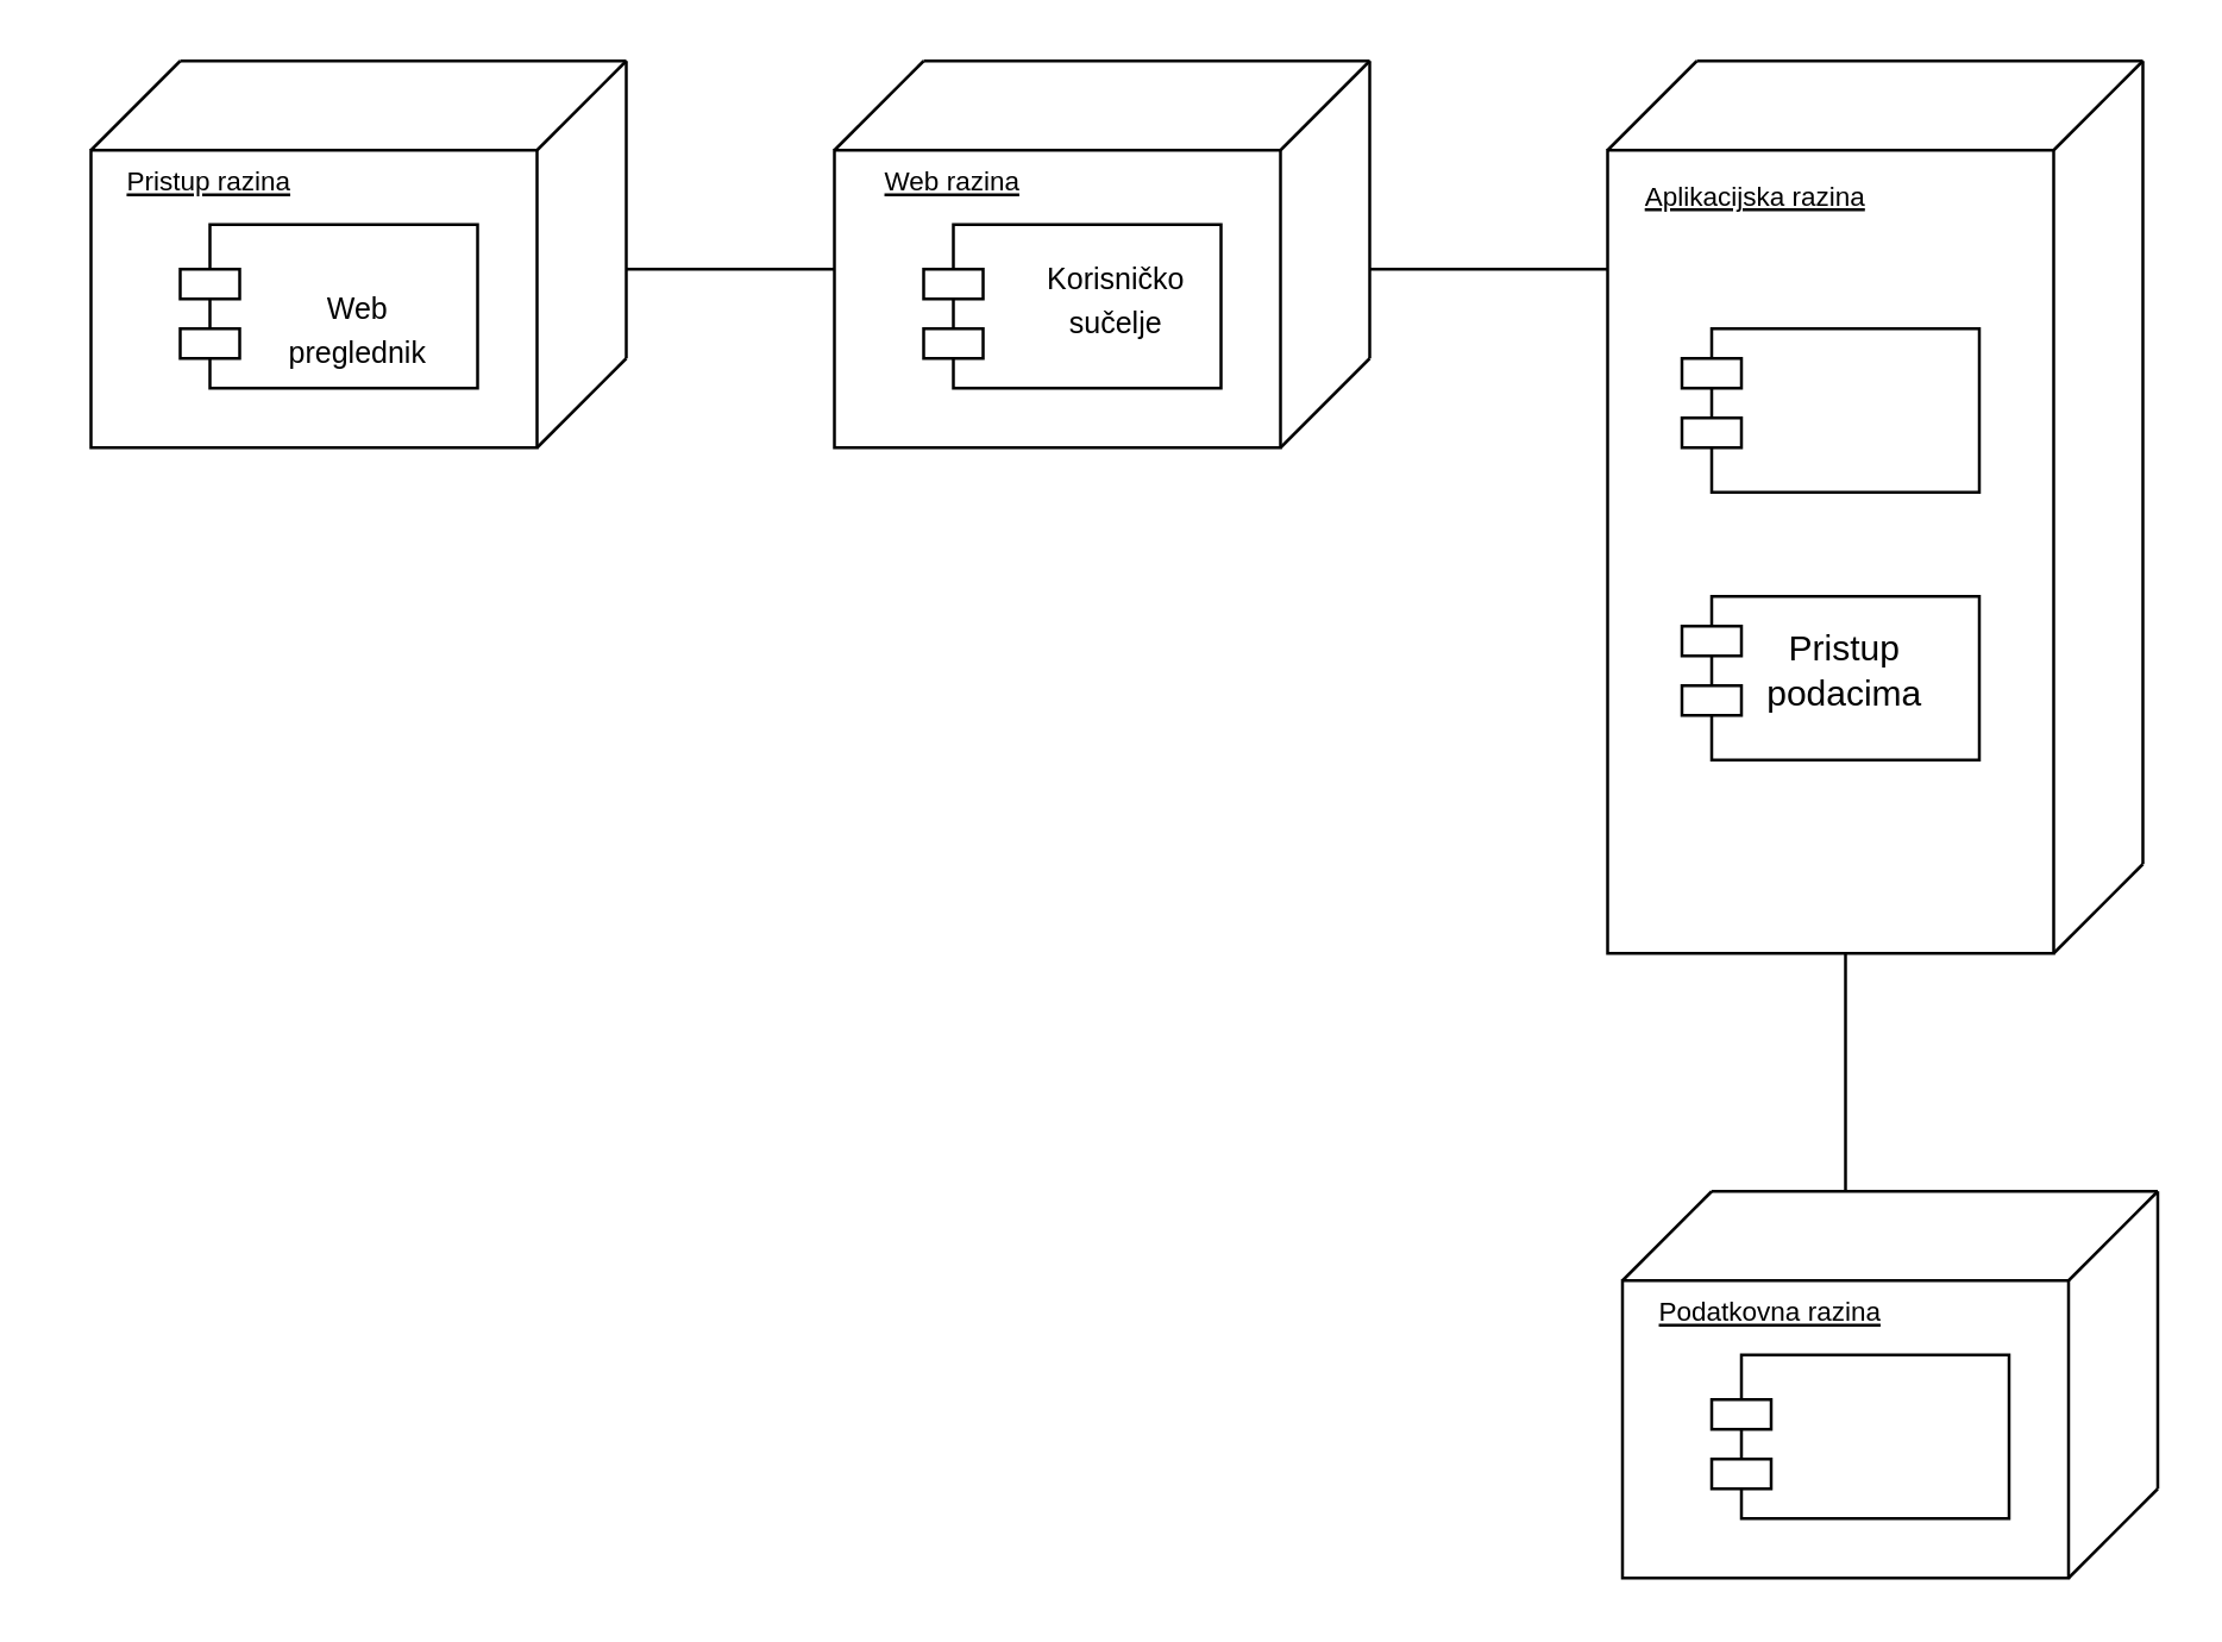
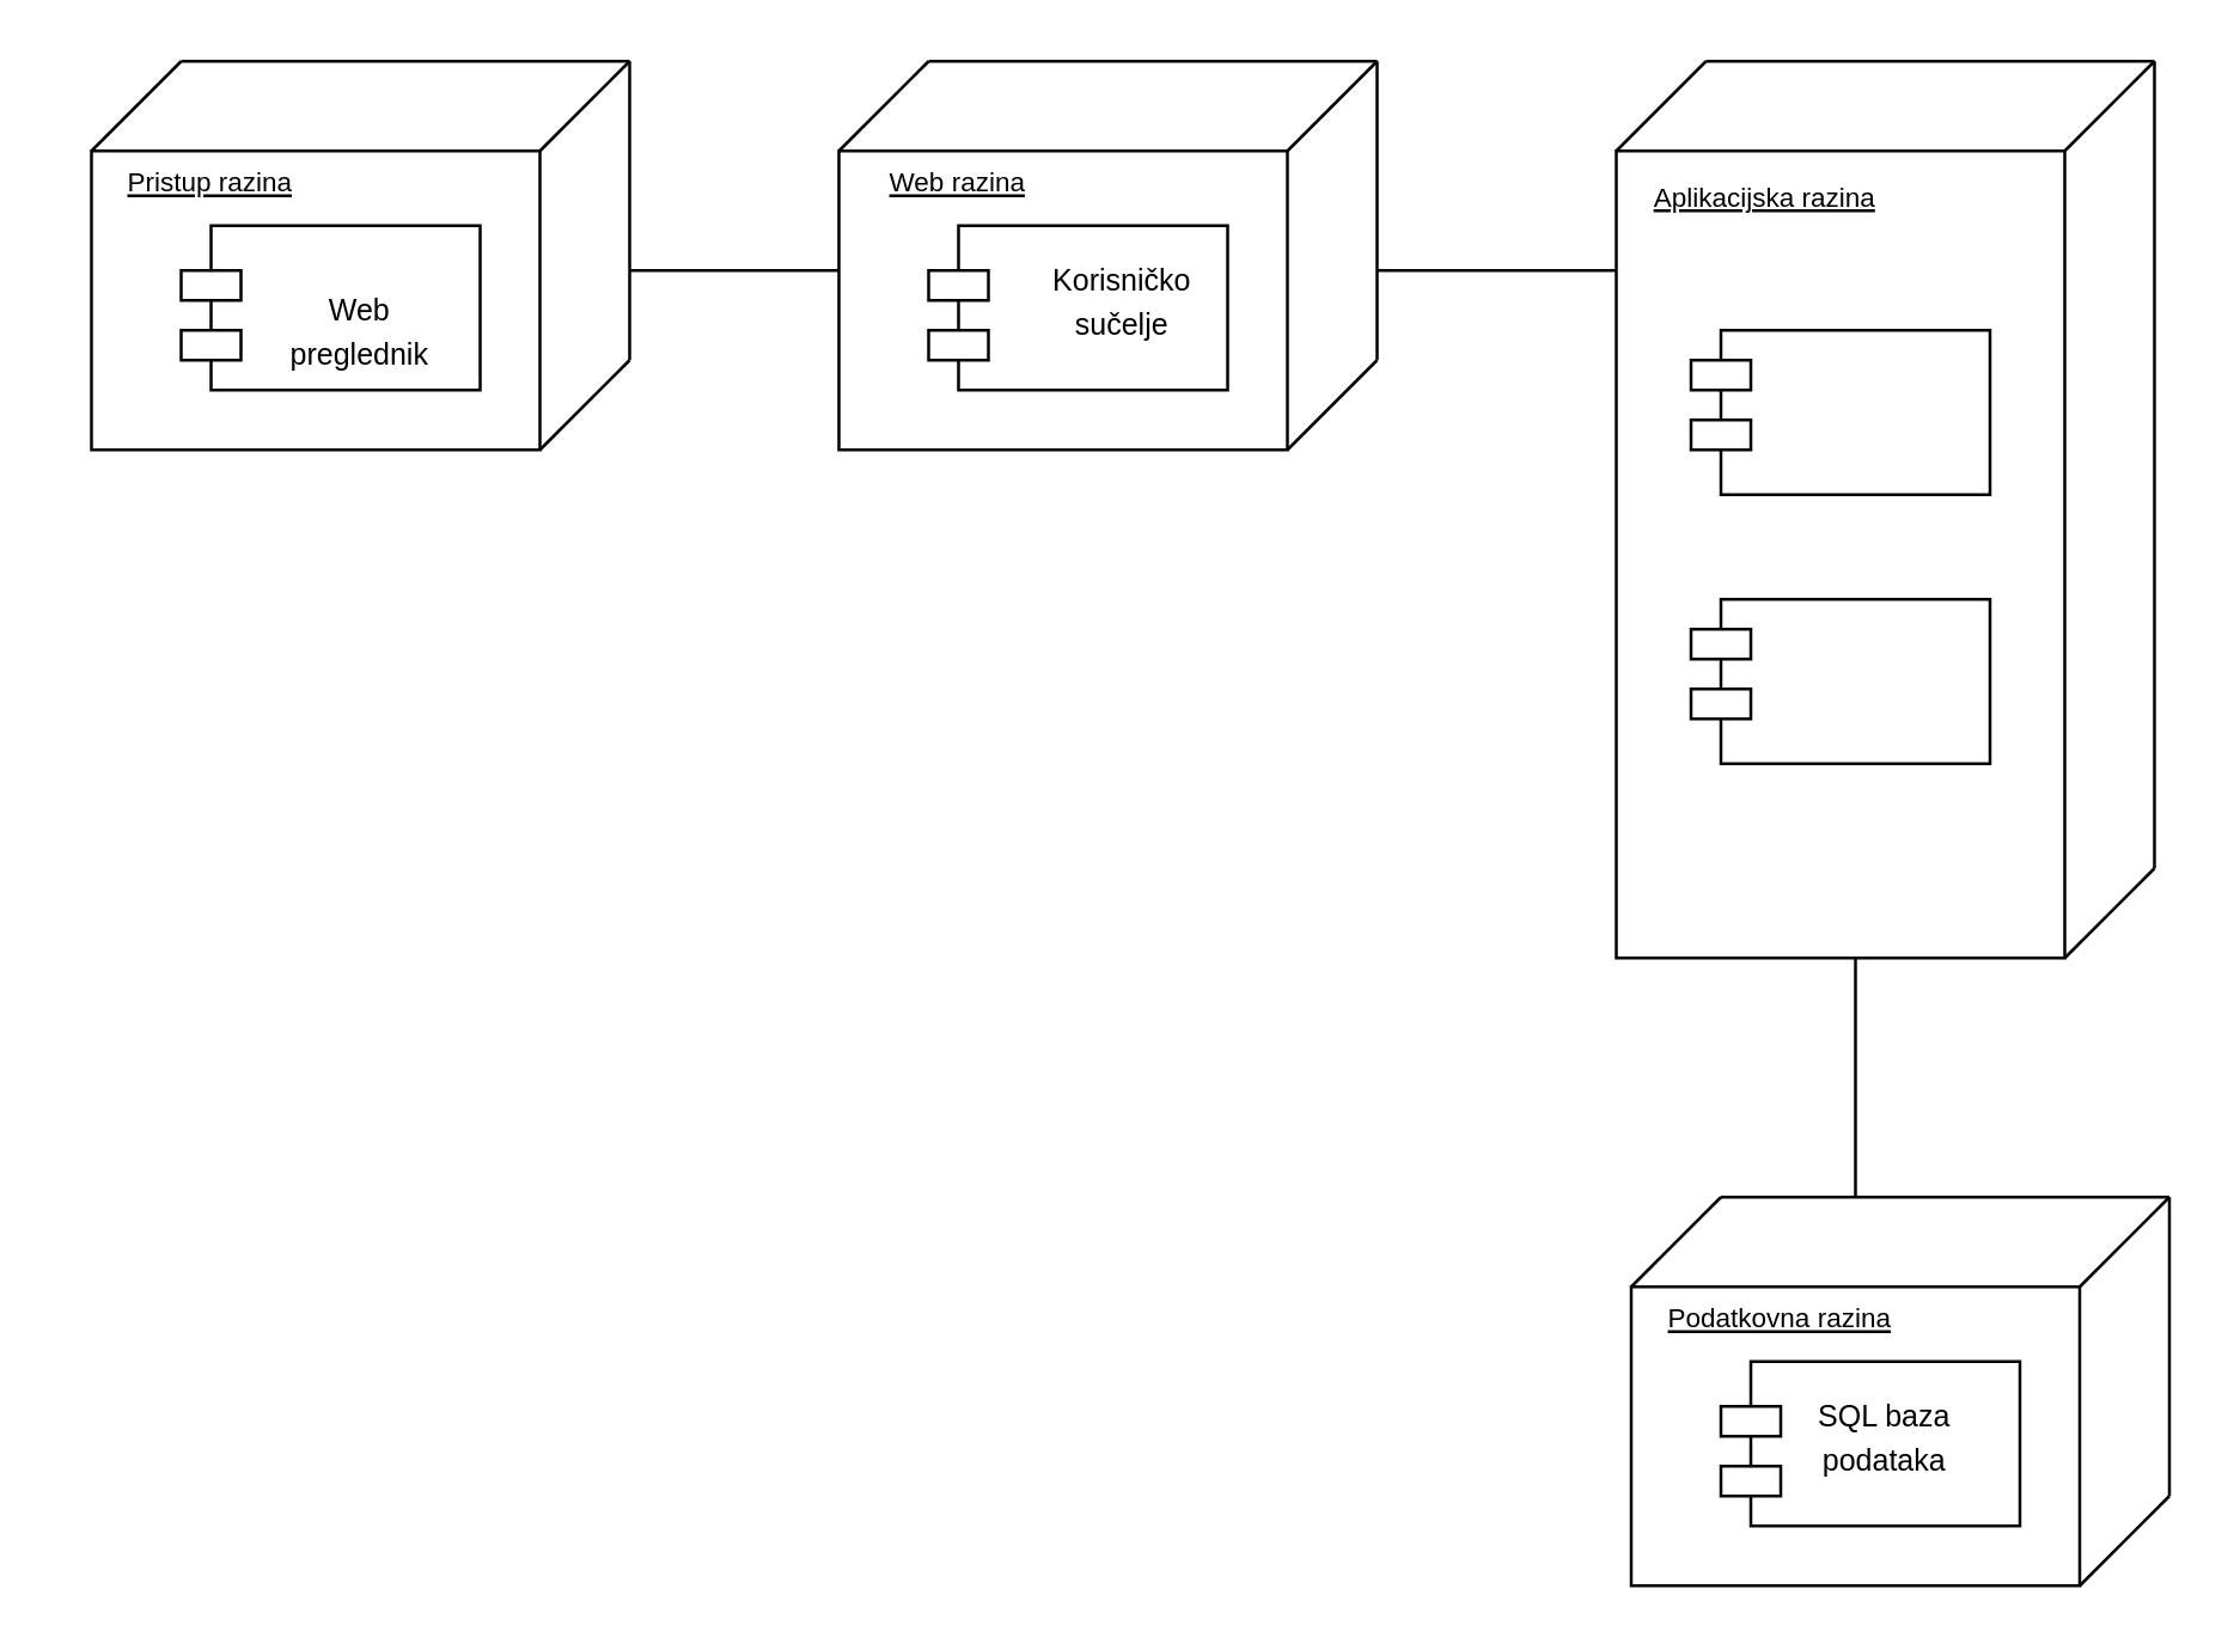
  <mxCell id="0" />
  <mxCell id="1" parent="0" />
  <mxCell id="2" value="" style="group" vertex="1" connectable="0" parent="1"><mxGeometry x="20" y="20" width="190" height="130" as="geometry" /></mxCell>
  <mxCell id="3" value="" style="rounded=0;whiteSpace=wrap;html=1;container=0;" vertex="1" parent="2"><mxGeometry x="10" y="30" width="150" height="100" as="geometry" /></mxCell>
  <mxCell id="4" value="" style="endArrow=none;html=1;rounded=0;" edge="1" parent="2"><mxGeometry width="50" height="50" relative="1" as="geometry"><mxPoint x="10" y="30" as="sourcePoint" /><mxPoint x="40" as="targetPoint" /></mxGeometry></mxCell>
  <mxCell id="5" value="" style="endArrow=none;html=1;rounded=0;" edge="1" parent="2"><mxGeometry width="50" height="50" relative="1" as="geometry"><mxPoint x="160" y="30" as="sourcePoint" /><mxPoint x="190" as="targetPoint" /></mxGeometry></mxCell>
  <mxCell id="6" value="" style="endArrow=none;html=1;rounded=0;" edge="1" parent="2"><mxGeometry width="50" height="50" relative="1" as="geometry"><mxPoint x="190" y="100" as="sourcePoint" /><mxPoint x="190" as="targetPoint" /></mxGeometry></mxCell>
  <mxCell id="7" value="" style="endArrow=none;html=1;rounded=0;" edge="1" parent="2"><mxGeometry width="50" height="50" relative="1" as="geometry"><mxPoint x="160" y="130" as="sourcePoint" /><mxPoint x="190" y="100" as="targetPoint" /></mxGeometry></mxCell>
  <mxCell id="8" value="" style="endArrow=none;html=1;rounded=0;" edge="1" parent="2"><mxGeometry width="50" height="50" relative="1" as="geometry"><mxPoint x="40" as="sourcePoint" /><mxPoint x="190" as="targetPoint" /></mxGeometry></mxCell>
  <mxCell id="9" value="" style="rounded=0;whiteSpace=wrap;html=1;container=0;" vertex="1" parent="2"><mxGeometry x="50" y="55" width="90" height="55" as="geometry" /></mxCell>
  <mxCell id="10" value="" style="rounded=0;whiteSpace=wrap;html=1;container=0;" vertex="1" parent="2"><mxGeometry x="40" y="70" width="20" height="10" as="geometry" /></mxCell>
  <mxCell id="11" value="" style="rounded=0;whiteSpace=wrap;html=1;container=0;" vertex="1" parent="2"><mxGeometry x="40" y="90" width="20" height="10" as="geometry" /></mxCell>
  <mxCell id="12" value="&lt;font style=&quot;font-size: 9px;&quot;&gt;&lt;u&gt;Pristup razina&lt;/u&gt;&lt;/font&gt;" style="text;html=1;align=center;verticalAlign=middle;whiteSpace=wrap;rounded=0;container=0;" vertex="1" parent="2"><mxGeometry y="25" width="100" height="30" as="geometry" /></mxCell>
  <mxCell id="13" value="&lt;font style=&quot;font-size: 10px;&quot;&gt;Web preglednik&lt;/font&gt;" style="text;html=1;align=center;verticalAlign=middle;whiteSpace=wrap;rounded=0;container=0;" vertex="1" parent="2"><mxGeometry x="70" y="75" width="60" height="30" as="geometry" /></mxCell>
  <mxCell id="14" value="" style="group" vertex="1" connectable="0" parent="1"><mxGeometry x="270" y="20" width="190" height="130" as="geometry" /></mxCell>
  <mxCell id="15" value="" style="rounded=0;whiteSpace=wrap;html=1;container=0;" vertex="1" parent="14"><mxGeometry x="10" y="30" width="150" height="100" as="geometry" /></mxCell>
  <mxCell id="16" value="" style="endArrow=none;html=1;rounded=0;" edge="1" parent="14"><mxGeometry width="50" height="50" relative="1" as="geometry"><mxPoint x="10" y="30" as="sourcePoint" /><mxPoint x="40" as="targetPoint" /></mxGeometry></mxCell>
  <mxCell id="17" value="" style="endArrow=none;html=1;rounded=0;" edge="1" parent="14"><mxGeometry width="50" height="50" relative="1" as="geometry"><mxPoint x="160" y="30" as="sourcePoint" /><mxPoint x="190" as="targetPoint" /></mxGeometry></mxCell>
  <mxCell id="18" value="" style="endArrow=none;html=1;rounded=0;" edge="1" parent="14"><mxGeometry width="50" height="50" relative="1" as="geometry"><mxPoint x="190" y="100" as="sourcePoint" /><mxPoint x="190" as="targetPoint" /></mxGeometry></mxCell>
  <mxCell id="19" value="" style="endArrow=none;html=1;rounded=0;" edge="1" parent="14"><mxGeometry width="50" height="50" relative="1" as="geometry"><mxPoint x="160" y="130" as="sourcePoint" /><mxPoint x="190" y="100" as="targetPoint" /></mxGeometry></mxCell>
  <mxCell id="20" value="" style="endArrow=none;html=1;rounded=0;" edge="1" parent="14"><mxGeometry width="50" height="50" relative="1" as="geometry"><mxPoint x="40" as="sourcePoint" /><mxPoint x="190" as="targetPoint" /></mxGeometry></mxCell>
  <mxCell id="21" value="" style="rounded=0;whiteSpace=wrap;html=1;container=0;" vertex="1" parent="14"><mxGeometry x="50" y="55" width="90" height="55" as="geometry" /></mxCell>
  <mxCell id="22" value="" style="rounded=0;whiteSpace=wrap;html=1;container=0;" vertex="1" parent="14"><mxGeometry x="40" y="70" width="20" height="10" as="geometry" /></mxCell>
  <mxCell id="23" value="" style="rounded=0;whiteSpace=wrap;html=1;container=0;" vertex="1" parent="14"><mxGeometry x="40" y="90" width="20" height="10" as="geometry" /></mxCell>
  <mxCell id="24" value="&lt;font style=&quot;font-size: 9px;&quot;&gt;&lt;u&gt;Web razina&lt;/u&gt;&lt;/font&gt;" style="text;html=1;align=center;verticalAlign=middle;whiteSpace=wrap;rounded=0;container=0;" vertex="1" parent="14"><mxGeometry y="25" width="100" height="30" as="geometry" /></mxCell>
  <mxCell id="25" value="&lt;font style=&quot;font-size: 10px;&quot;&gt;Korisničko sučelje&lt;/font&gt;" style="text;html=1;align=center;verticalAlign=middle;whiteSpace=wrap;rounded=0;container=0;" vertex="1" parent="14"><mxGeometry x="75" y="65" width="60" height="30" as="geometry" /></mxCell>
  <mxCell id="26" value="" style="group" vertex="1" connectable="0" parent="1"><mxGeometry x="540" y="20" width="180" height="300.0" as="geometry" /></mxCell>
  <mxCell id="27" value="" style="rounded=0;whiteSpace=wrap;html=1;container=0;" vertex="1" parent="26"><mxGeometry y="30" width="150" height="270" as="geometry" /></mxCell>
  <mxCell id="28" value="" style="endArrow=none;html=1;rounded=0;exitX=0;exitY=0;exitDx=0;exitDy=0;" edge="1" parent="26" source="27"><mxGeometry width="50" height="50" relative="1" as="geometry"><mxPoint y="69.231" as="sourcePoint" /><mxPoint x="30" as="targetPoint" /></mxGeometry></mxCell>
  <mxCell id="29" value="" style="endArrow=none;html=1;rounded=0;exitX=1;exitY=0;exitDx=0;exitDy=0;" edge="1" parent="26" source="27"><mxGeometry width="50" height="50" relative="1" as="geometry"><mxPoint x="150" y="69.231" as="sourcePoint" /><mxPoint x="180" as="targetPoint" /></mxGeometry></mxCell>
  <mxCell id="30" value="" style="endArrow=none;html=1;rounded=0;" edge="1" parent="26"><mxGeometry width="50" height="50" relative="1" as="geometry"><mxPoint x="180" y="270" as="sourcePoint" /><mxPoint x="180" as="targetPoint" /></mxGeometry></mxCell>
  <mxCell id="31" value="" style="endArrow=none;html=1;rounded=0;" edge="1" parent="26"><mxGeometry width="50" height="50" relative="1" as="geometry"><mxPoint x="150" y="300.0" as="sourcePoint" /><mxPoint x="180" y="270" as="targetPoint" /></mxGeometry></mxCell>
  <mxCell id="32" value="" style="endArrow=none;html=1;rounded=0;" edge="1" parent="26"><mxGeometry width="50" height="50" relative="1" as="geometry"><mxPoint x="30" as="sourcePoint" /><mxPoint x="180" as="targetPoint" /></mxGeometry></mxCell>
  <mxCell id="33" value="&lt;font style=&quot;font-size: 9px;&quot;&gt;&lt;u&gt;Aplikacijska razina&lt;/u&gt;&lt;/font&gt;" style="text;html=1;align=center;verticalAlign=middle;whiteSpace=wrap;rounded=0;container=0;" vertex="1" parent="26"><mxGeometry y="10.002" width="100" height="69.231" as="geometry" /></mxCell>
  <mxCell id="34" value="" style="rounded=0;whiteSpace=wrap;html=1;container=0;" vertex="1" parent="26"><mxGeometry x="35" y="90" width="90" height="55" as="geometry" /></mxCell>
  <mxCell id="35" value="" style="rounded=0;whiteSpace=wrap;html=1;container=0;" vertex="1" parent="26"><mxGeometry x="25" y="100" width="20" height="10" as="geometry" /></mxCell>
  <mxCell id="36" value="" style="rounded=0;whiteSpace=wrap;html=1;container=0;" vertex="1" parent="26"><mxGeometry x="25" y="120" width="20" height="10" as="geometry" /></mxCell>
  <mxCell id="37" value="" style="rounded=0;whiteSpace=wrap;html=1;container=0;" vertex="1" parent="26"><mxGeometry x="35" y="180" width="90" height="55" as="geometry" /></mxCell>
  <mxCell id="38" value="" style="rounded=0;whiteSpace=wrap;html=1;container=0;" vertex="1" parent="26"><mxGeometry x="25" y="190" width="20" height="10" as="geometry" /></mxCell>
  <mxCell id="39" value="" style="rounded=0;whiteSpace=wrap;html=1;container=0;" vertex="1" parent="26"><mxGeometry x="25" y="210" width="20" height="10" as="geometry" /></mxCell>
- <mxCell id="40" value="Pristup podacima" style="text;html=1;align=center;verticalAlign=middle;whiteSpace=wrap;rounded=0;container=0;" vertex="1" parent="26"><mxGeometry x="50" y="190" width="60" height="30" as="geometry" /></mxCell>
  <mxCell id="41" value="" style="group" vertex="1" connectable="0" parent="1"><mxGeometry x="535" y="400" width="190" height="130" as="geometry" /></mxCell>
  <mxCell id="42" value="" style="rounded=0;whiteSpace=wrap;html=1;container=0;" vertex="1" parent="41"><mxGeometry x="10" y="30" width="150" height="100" as="geometry" /></mxCell>
  <mxCell id="43" value="" style="endArrow=none;html=1;rounded=0;" edge="1" parent="41"><mxGeometry width="50" height="50" relative="1" as="geometry"><mxPoint x="10" y="30" as="sourcePoint" /><mxPoint x="40" as="targetPoint" /></mxGeometry></mxCell>
  <mxCell id="44" value="" style="endArrow=none;html=1;rounded=0;" edge="1" parent="41"><mxGeometry width="50" height="50" relative="1" as="geometry"><mxPoint x="160" y="30" as="sourcePoint" /><mxPoint x="190" as="targetPoint" /></mxGeometry></mxCell>
  <mxCell id="45" value="" style="endArrow=none;html=1;rounded=0;" edge="1" parent="41"><mxGeometry width="50" height="50" relative="1" as="geometry"><mxPoint x="190" y="100" as="sourcePoint" /><mxPoint x="190" as="targetPoint" /></mxGeometry></mxCell>
  <mxCell id="46" value="" style="endArrow=none;html=1;rounded=0;" edge="1" parent="41"><mxGeometry width="50" height="50" relative="1" as="geometry"><mxPoint x="160" y="130" as="sourcePoint" /><mxPoint x="190" y="100" as="targetPoint" /></mxGeometry></mxCell>
  <mxCell id="47" value="" style="endArrow=none;html=1;rounded=0;" edge="1" parent="41"><mxGeometry width="50" height="50" relative="1" as="geometry"><mxPoint x="40" as="sourcePoint" /><mxPoint x="190" as="targetPoint" /></mxGeometry></mxCell>
  <mxCell id="48" value="" style="rounded=0;whiteSpace=wrap;html=1;container=0;" vertex="1" parent="41"><mxGeometry x="50" y="55" width="90" height="55" as="geometry" /></mxCell>
  <mxCell id="49" value="" style="rounded=0;whiteSpace=wrap;html=1;container=0;" vertex="1" parent="41"><mxGeometry x="40" y="70" width="20" height="10" as="geometry" /></mxCell>
  <mxCell id="50" value="" style="rounded=0;whiteSpace=wrap;html=1;container=0;" vertex="1" parent="41"><mxGeometry x="40" y="90" width="20" height="10" as="geometry" /></mxCell>
  <mxCell id="51" value="&lt;font style=&quot;font-size: 9px;&quot;&gt;&lt;u&gt;Podatkovna razina&lt;/u&gt;&lt;/font&gt;" style="text;html=1;align=center;verticalAlign=middle;whiteSpace=wrap;rounded=0;container=0;" vertex="1" parent="41"><mxGeometry x="10" y="25" width="100" height="30" as="geometry" /></mxCell>
+ <mxCell id="52" value="&lt;font style=&quot;font-size: 10px;&quot;&gt;SQL baza podataka&lt;/font&gt;" style="text;html=1;align=center;verticalAlign=middle;whiteSpace=wrap;rounded=0;container=0;" vertex="1" parent="41"><mxGeometry x="65" y="65" width="60" height="30" as="geometry" /></mxCell>
  <mxCell id="53" value="" style="endArrow=none;html=1;rounded=0;" edge="1" parent="1"><mxGeometry width="50" height="50" relative="1" as="geometry"><mxPoint x="210" y="90" as="sourcePoint" /><mxPoint x="280" y="90" as="targetPoint" /></mxGeometry></mxCell>
  <mxCell id="54" value="" style="endArrow=none;html=1;rounded=0;" edge="1" parent="1"><mxGeometry width="50" height="50" relative="1" as="geometry"><mxPoint x="460" y="90" as="sourcePoint" /><mxPoint x="540" y="90" as="targetPoint" /></mxGeometry></mxCell>
  <mxCell id="55" value="" style="endArrow=none;html=1;rounded=0;" edge="1" parent="1"><mxGeometry width="50" height="50" relative="1" as="geometry"><mxPoint x="620" y="400" as="sourcePoint" /><mxPoint x="620" y="320" as="targetPoint" /></mxGeometry></mxCell>
